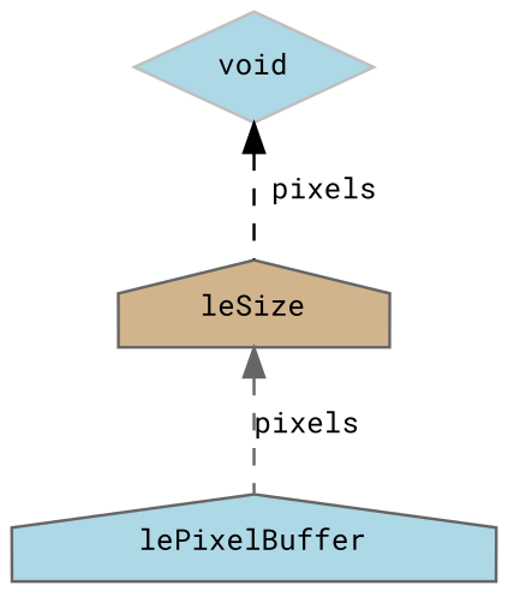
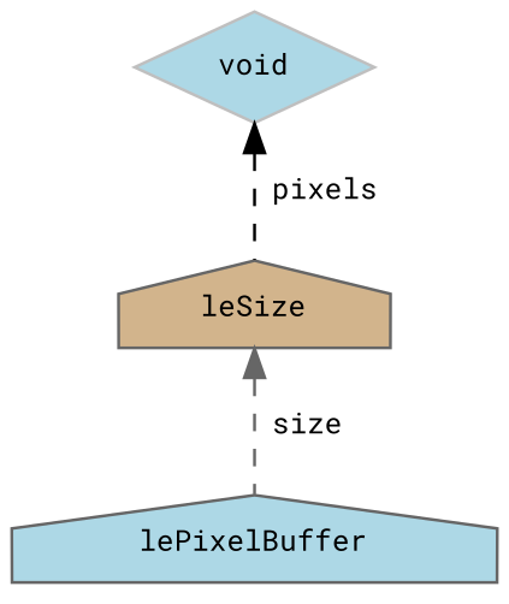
  digraph {
    fontname="Roboto Mono"
    node [color=gray40 fillcolor=lightblue fontname="Roboto Mono" fontsize=10 shape=house style=filled]
    edge [dir=back fontname="Roboto Mono" fontsize=10 labelfontname=Helvetica labelfontsize=10 style=dashed]
    n1 [fontcolor=black height=0.2 label=lePixelBuffer width=0.4]
    n2 [fillcolor=tan height=0.2 label=leSize width=0.4]
    n3 [color=grey75 height=0.2 label=void shape=diamond width=0.4]
-   n2 -> n1 [color=gray40 label=" pixels"]
+   n2 -> n1 [color=gray40 label=" size"]
    n3 -> n2 [color=black label=" pixels"]
  }
